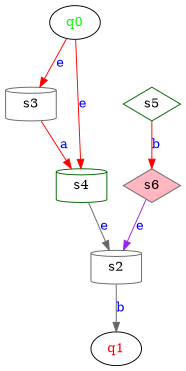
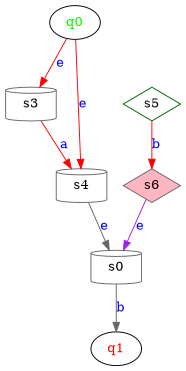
  digraph {
    node [color=gray40 fillcolor=white shape=cylinder style=filled]
    edge [color=red]
    n1 [label=<<font color="green">q0</font>> color="" fillcolor="" shape="" style=""]
    s3
-   s4 [color=darkgreen]
+   s4
    s5 [color=darkgreen shape=diamond]
    s6 [fillcolor=lightpink shape=diamond]
-   s2
+   s2 [label=s0]
    n7 [label=<<font color="red">q1</font>> color="" fillcolor="" shape="" style=""]
    n1 -> s3 [label=<<font color="blue">e</font>>]
    n1 -> s4 [label=<<font color="blue">e</font>>]
    s3 -> s4 [label=<<font color="blue">a</font>>]
    s4 -> s2 [color=gray40 label=<<font color="blue">e</font>>]
    s5 -> s6 [label=<<font color="blue">b</font>>]
    s6 -> s2 [color=purple label=<<font color="blue">e</font>>]
    s2 -> n7 [color=gray40 label=<<font color="blue">b</font>>]
  }
